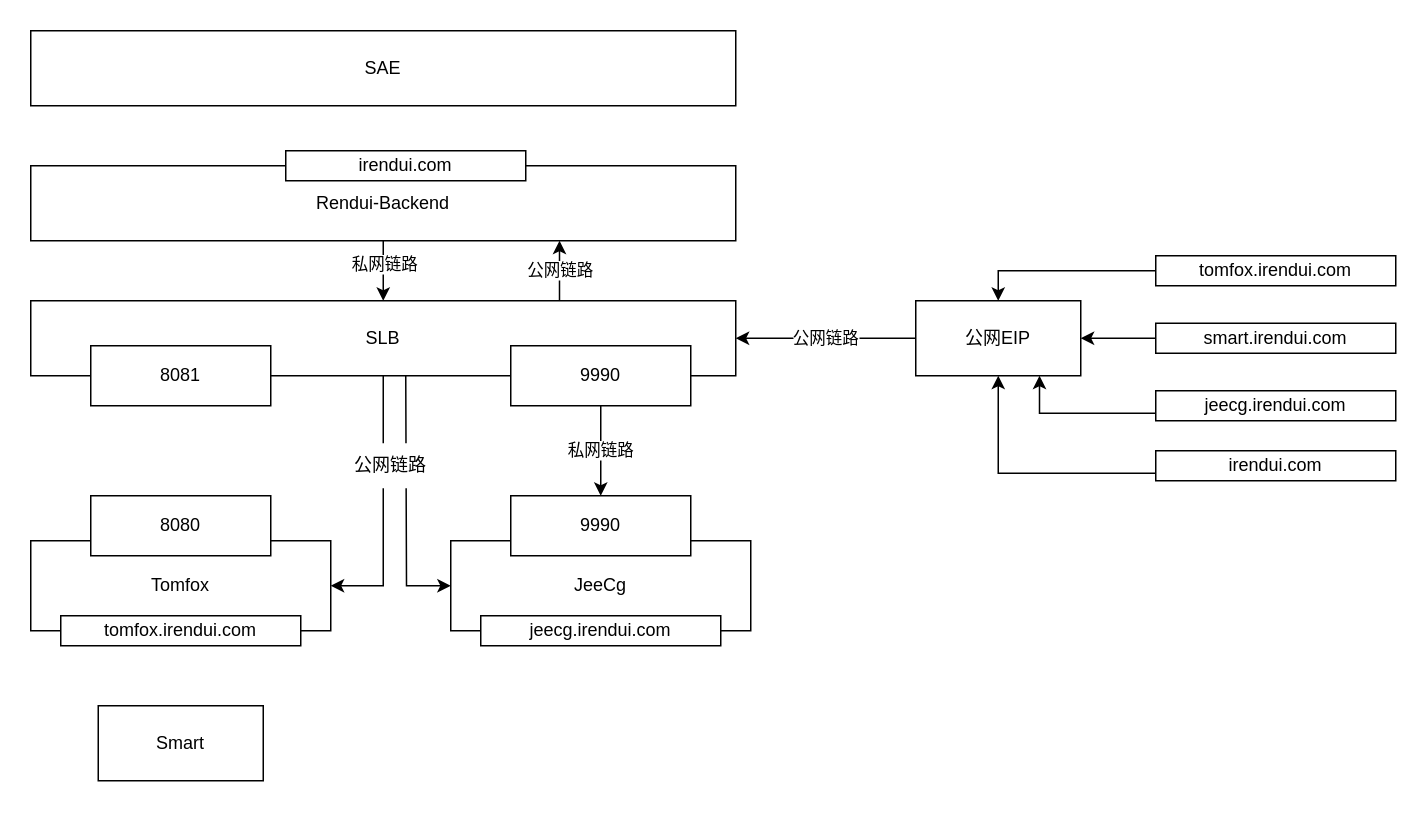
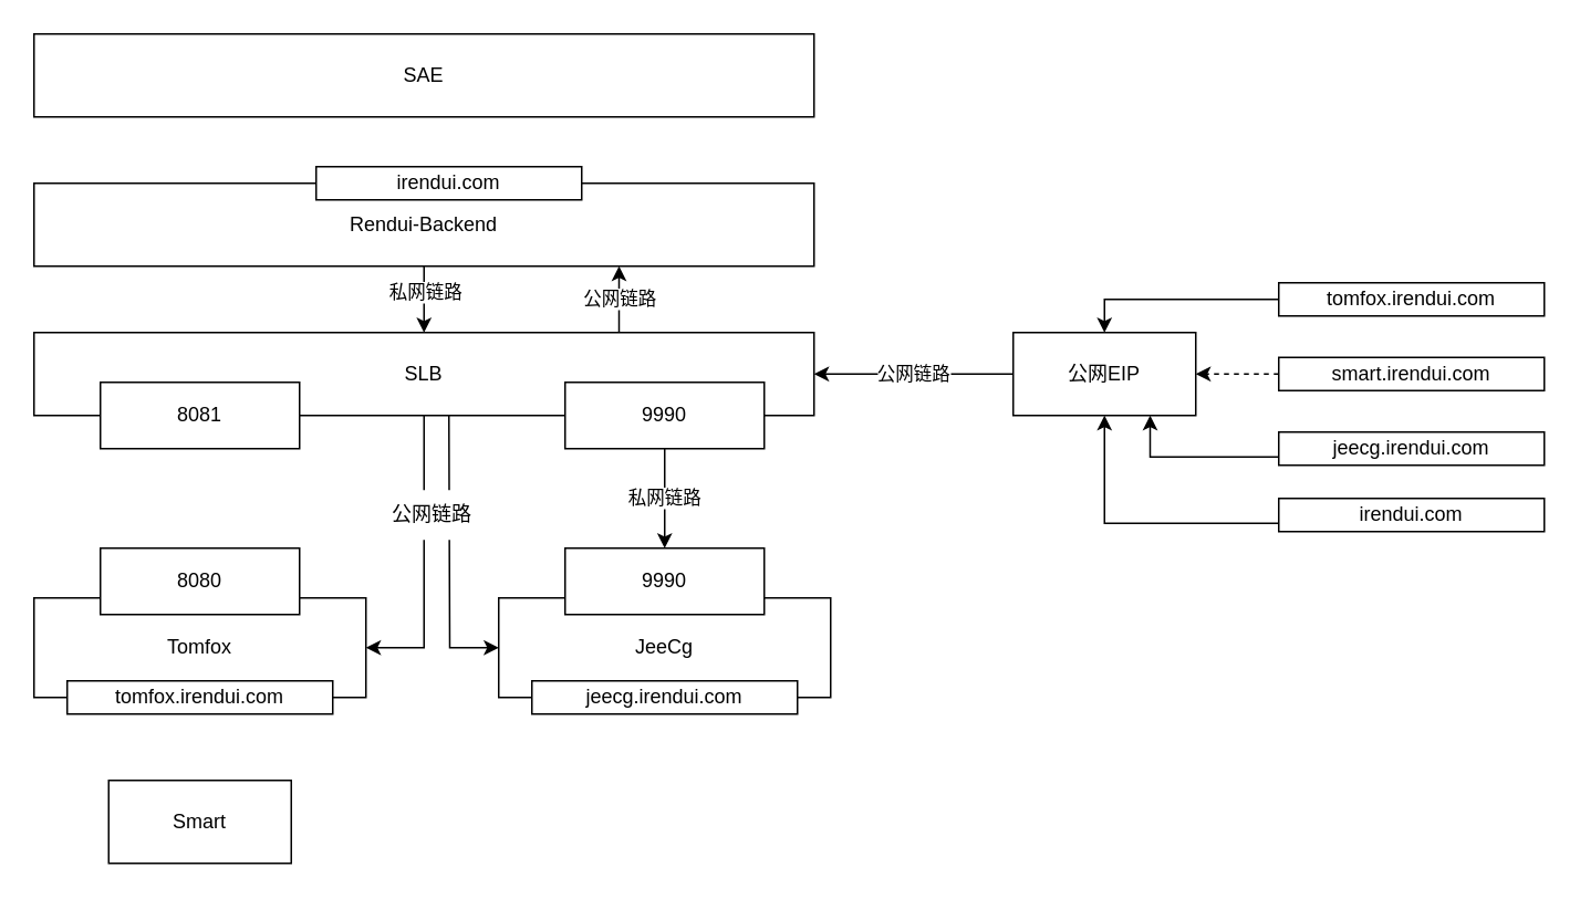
  <mxCell id="0" />
  <mxCell id="1" parent="0" />
  <mxCell id="2" value="SAE" style="rounded=0;whiteSpace=wrap;html=1;" vertex="1" parent="1"><mxGeometry x="20" y="20" width="470" height="50" as="geometry" /></mxCell>
  <mxCell id="3" style="edgeStyle=orthogonalEdgeStyle;rounded=0;orthogonalLoop=1;jettySize=auto;html=1;exitX=0.5;exitY=1;exitDx=0;exitDy=0;" edge="1" parent="1" source="5" target="10"><mxGeometry relative="1" as="geometry" /></mxCell>
  <mxCell id="4" value="私网链路" style="edgeLabel;html=1;align=center;verticalAlign=middle;resizable=0;points=[];" vertex="1" connectable="0" parent="3"><mxGeometry x="-0.255" relative="1" as="geometry"><mxPoint as="offset" /></mxGeometry></mxCell>
  <mxCell id="5" value="Rendui-Backend" style="rounded=0;whiteSpace=wrap;html=1;" vertex="1" parent="1"><mxGeometry x="20" y="110" width="470" height="50" as="geometry" /></mxCell>
  <mxCell id="6" value="Tomfox" style="rounded=0;whiteSpace=wrap;html=1;" vertex="1" parent="1"><mxGeometry x="20" y="360" width="200" height="60" as="geometry" /></mxCell>
  <mxCell id="7" value="JeeCg" style="rounded=0;whiteSpace=wrap;html=1;" vertex="1" parent="1"><mxGeometry x="300" y="360" width="200" height="60" as="geometry" /></mxCell>
  <mxCell id="8" value="公网链路" style="edgeStyle=orthogonalEdgeStyle;rounded=0;orthogonalLoop=1;jettySize=auto;html=1;exitX=0.75;exitY=0;exitDx=0;exitDy=0;entryX=0.75;entryY=1;entryDx=0;entryDy=0;" edge="1" parent="1" source="10" target="5"><mxGeometry relative="1" as="geometry" /></mxCell>
  <mxCell id="9" style="edgeStyle=orthogonalEdgeStyle;rounded=0;orthogonalLoop=1;jettySize=auto;html=1;exitX=0.5;exitY=1;exitDx=0;exitDy=0;entryX=1;entryY=0.5;entryDx=0;entryDy=0;" edge="1" parent="1" source="10" target="6"><mxGeometry relative="1" as="geometry" /></mxCell>
  <mxCell id="10" value="SLB" style="rounded=0;whiteSpace=wrap;html=1;" vertex="1" parent="1"><mxGeometry x="20" y="200" width="470" height="50" as="geometry" /></mxCell>
  <mxCell id="11" value="8081" style="rounded=0;whiteSpace=wrap;html=1;" vertex="1" parent="1"><mxGeometry x="60" y="230" width="120" height="40" as="geometry" /></mxCell>
  <mxCell id="12" value="私网链路" style="edgeStyle=orthogonalEdgeStyle;rounded=0;orthogonalLoop=1;jettySize=auto;html=1;exitX=0.5;exitY=1;exitDx=0;exitDy=0;entryX=0.5;entryY=0;entryDx=0;entryDy=0;" edge="1" parent="1" source="13" target="15"><mxGeometry relative="1" as="geometry" /></mxCell>
  <mxCell id="13" value="9990" style="rounded=0;whiteSpace=wrap;html=1;" vertex="1" parent="1"><mxGeometry x="340" y="230" width="120" height="40" as="geometry" /></mxCell>
  <mxCell id="14" value="8080" style="rounded=0;whiteSpace=wrap;html=1;" vertex="1" parent="1"><mxGeometry x="60" y="330" width="120" height="40" as="geometry" /></mxCell>
  <mxCell id="15" value="9990" style="rounded=0;whiteSpace=wrap;html=1;" vertex="1" parent="1"><mxGeometry x="340" y="330" width="120" height="40" as="geometry" /></mxCell>
  <mxCell id="16" value="公网链路" style="edgeStyle=orthogonalEdgeStyle;rounded=0;orthogonalLoop=1;jettySize=auto;html=1;entryX=1;entryY=0.5;entryDx=0;entryDy=0;" edge="1" parent="1" source="17" target="10"><mxGeometry relative="1" as="geometry"><Array as="points"><mxPoint x="560" y="225" /><mxPoint x="560" y="225" /></Array></mxGeometry></mxCell>
  <mxCell id="17" value="公网EIP" style="rounded=0;whiteSpace=wrap;html=1;" vertex="1" parent="1"><mxGeometry x="610" y="200" width="110" height="50" as="geometry" /></mxCell>
  <mxCell id="18" style="edgeStyle=orthogonalEdgeStyle;rounded=0;orthogonalLoop=1;jettySize=auto;html=1;exitX=0;exitY=0.5;exitDx=0;exitDy=0;" edge="1" parent="1" source="19" target="17"><mxGeometry relative="1" as="geometry" /></mxCell>
  <mxCell id="19" value="tomfox.irendui.com" style="rounded=0;whiteSpace=wrap;html=1;" vertex="1" parent="1"><mxGeometry x="770" y="170" width="160" height="20" as="geometry" /></mxCell>
- <mxCell id="20" style="edgeStyle=orthogonalEdgeStyle;rounded=0;orthogonalLoop=1;jettySize=auto;html=1;exitX=0;exitY=0.5;exitDx=0;exitDy=0;" edge="1" parent="1" source="21" target="17"><mxGeometry relative="1" as="geometry" /></mxCell>
+ <mxCell id="20" style="edgeStyle=orthogonalEdgeStyle;rounded=0;orthogonalLoop=1;jettySize=auto;html=1;exitX=0;exitY=0.5;exitDx=0;exitDy=0;dashed=1;" edge="1" parent="1" source="21" target="17"><mxGeometry relative="1" as="geometry" /></mxCell>
  <mxCell id="21" value="smart.irendui.com" style="rounded=0;whiteSpace=wrap;html=1;" vertex="1" parent="1"><mxGeometry x="770" y="215" width="160" height="20" as="geometry" /></mxCell>
  <mxCell id="22" style="edgeStyle=orthogonalEdgeStyle;rounded=0;orthogonalLoop=1;jettySize=auto;html=1;exitX=0;exitY=0.75;exitDx=0;exitDy=0;entryX=0.75;entryY=1;entryDx=0;entryDy=0;" edge="1" parent="1" source="23" target="17"><mxGeometry relative="1" as="geometry" /></mxCell>
  <mxCell id="23" value="jeecg.irendui.com" style="rounded=0;whiteSpace=wrap;html=1;" vertex="1" parent="1"><mxGeometry x="770" y="260" width="160" height="20" as="geometry" /></mxCell>
  <mxCell id="24" style="edgeStyle=orthogonalEdgeStyle;rounded=0;orthogonalLoop=1;jettySize=auto;html=1;exitX=0;exitY=0.75;exitDx=0;exitDy=0;entryX=0.5;entryY=1;entryDx=0;entryDy=0;" edge="1" parent="1" source="25" target="17"><mxGeometry relative="1" as="geometry" /></mxCell>
  <mxCell id="25" value="irendui.com" style="rounded=0;whiteSpace=wrap;html=1;" vertex="1" parent="1"><mxGeometry x="770" y="300" width="160" height="20" as="geometry" /></mxCell>
  <mxCell id="26" value="irendui.com" style="rounded=0;whiteSpace=wrap;html=1;" vertex="1" parent="1"><mxGeometry x="190" y="100" width="160" height="20" as="geometry" /></mxCell>
  <mxCell id="27" value="jeecg.irendui.com" style="rounded=0;whiteSpace=wrap;html=1;" vertex="1" parent="1"><mxGeometry x="320" y="410" width="160" height="20" as="geometry" /></mxCell>
  <mxCell id="28" value="tomfox.irendui.com" style="rounded=0;whiteSpace=wrap;html=1;" vertex="1" parent="1"><mxGeometry x="40" y="410" width="160" height="20" as="geometry" /></mxCell>
  <mxCell id="29" value="Smart" style="rounded=0;whiteSpace=wrap;html=1;" vertex="1" parent="1"><mxGeometry x="65" y="470" width="110" height="50" as="geometry" /></mxCell>
  <mxCell id="30" style="edgeStyle=orthogonalEdgeStyle;rounded=0;orthogonalLoop=1;jettySize=auto;html=1;exitX=0;exitY=0.5;exitDx=0;exitDy=0;startArrow=classic;startFill=1;endArrow=none;endFill=0;" edge="1" parent="1" source="7"><mxGeometry relative="1" as="geometry"><mxPoint x="270" y="250" as="targetPoint" /></mxGeometry></mxCell>
  <mxCell id="31" value="公网链路" style="text;html=1;strokeColor=none;fillColor=default;align=center;verticalAlign=middle;whiteSpace=wrap;rounded=0;" vertex="1" parent="1"><mxGeometry x="230" y="295" width="60" height="30" as="geometry" /></mxCell>
